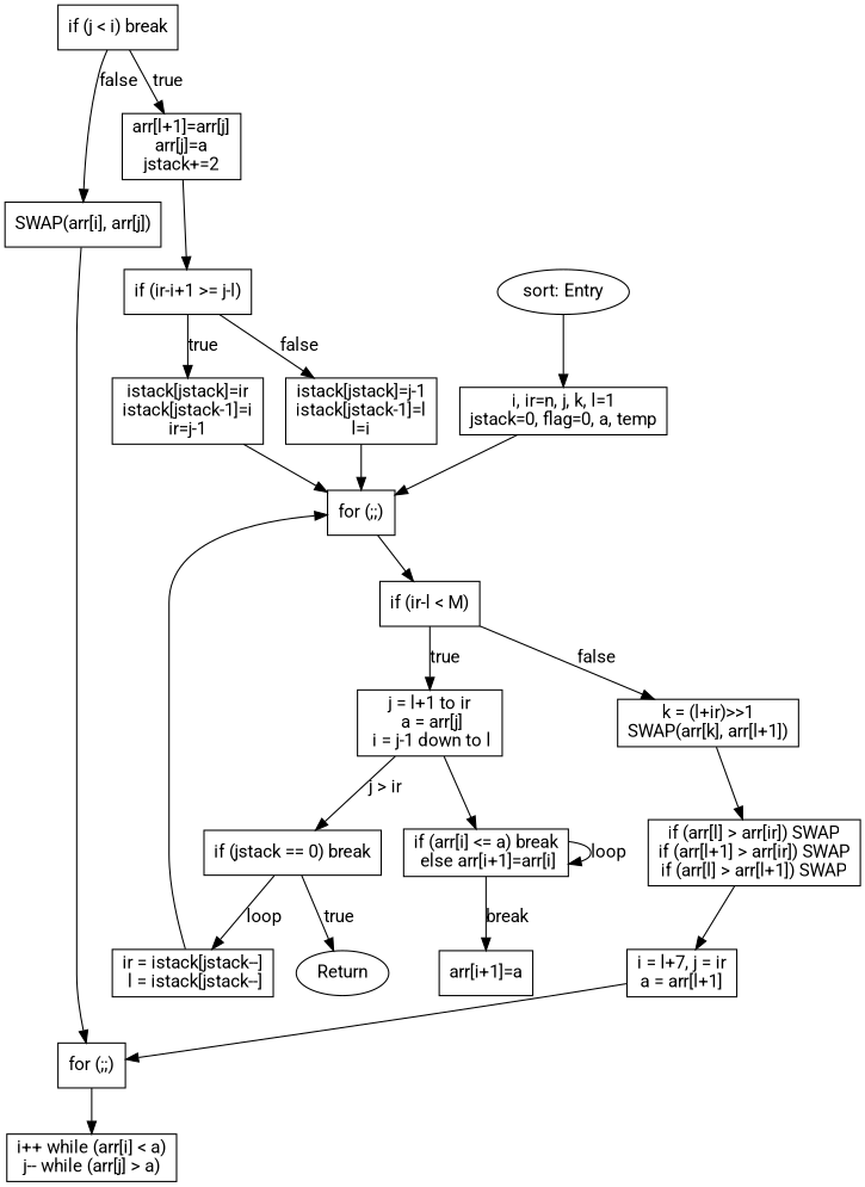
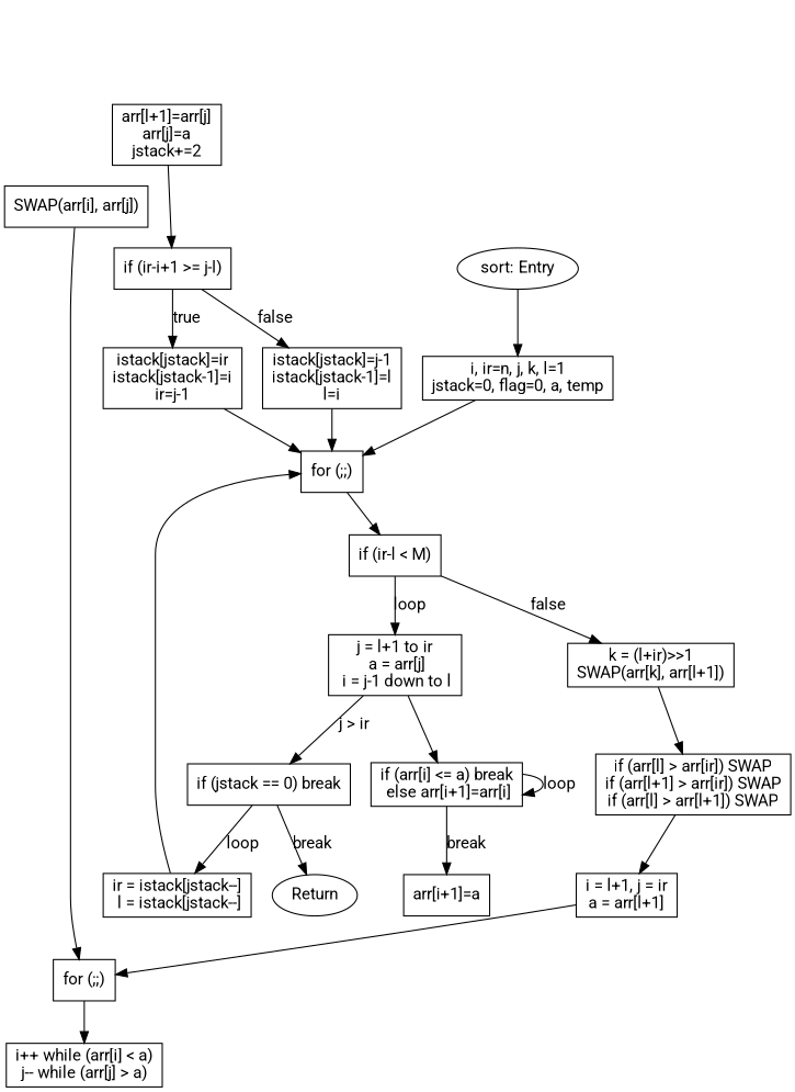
  digraph {
    fontname=Roboto
    node [fontname=Roboto shape=box]
    edge [fontname=Roboto]
    n1 [label="sort: Entry" shape=ellipse]
    n2 [label="i, ir=n, j, k, l=1\njstack=0, flag=0, a, temp"]
    n3 [label="for (;;)"]
    n4 [label="if (ir-l < M)"]
    n5 [label="j = l+1 to ir\n a = arr[j]\n i = j-1 down to l"]
    n6 [label="k = (l+ir)>>1\nSWAP(arr[k], arr[l+1])"]
    n7 [label="if (arr[i] <= a) break\n else arr[i+1]=arr[i]"]
    n8 [label="if (jstack == 0) break"]
    n9 [label="if (arr[l] > arr[ir]) SWAP\nif (arr[l+1] > arr[ir]) SWAP\nif (arr[l] > arr[l+1]) SWAP"]
    n10 [label="arr[i+1]=a"]
    n11 [label="ir = istack[jstack--]\n l = istack[jstack--]"]
    n12 [label=Return shape=ellipse]
-   n13 [label="i = l+7, j = ir\na = arr[l+1]"]
+   n13 [label="i = l+1, j = ir\na = arr[l+1]"]
    n14 [label="for (;;)"]
    n15 [label="i++ while (arr[i] < a)\nj-- while (arr[j] > a)"]
-   n16 [label="if (j < i) break"]
    n17 [label="SWAP(arr[i], arr[j])"]
    n18 [label="arr[l+1]=arr[j]\narr[j]=a\njstack+=2"]
    n19 [label="if (ir-i+1 >= j-l)"]
    n20 [label="istack[jstack]=ir\nistack[jstack-1]=i\nir=j-1"]
    n21 [label="istack[jstack]=j-1\nistack[jstack-1]=l\nl=i"]
    n1 -> n2
    n2 -> n3
    n3 -> n4
-   n4 -> n5 [label=true]
+   n4 -> n5 [label=loop]
    n4 -> n6 [label=false]
    n5 -> n7
    n5 -> n8 [label="j > ir"]
    n6 -> n9
    n7 -> n7 [label=loop]
    n7 -> n10 [label=break]
    n8 -> n11 [label=loop]
-   n8 -> n12 [label=true]
+   n8 -> n12 [label=break]
    n9 -> n13
    n11 -> n3
    n13 -> n14
    n14 -> n15
-   n16 -> n17 [label=false]
-   n16 -> n18 [label=true]
    n17 -> n14
    n18 -> n19
    n19 -> n20 [label=true]
    n19 -> n21 [label=false]
    n20 -> n3
    n21 -> n3
  }
